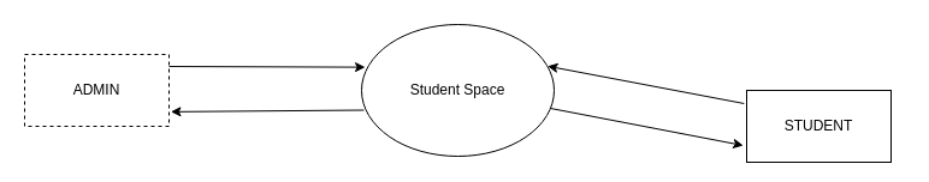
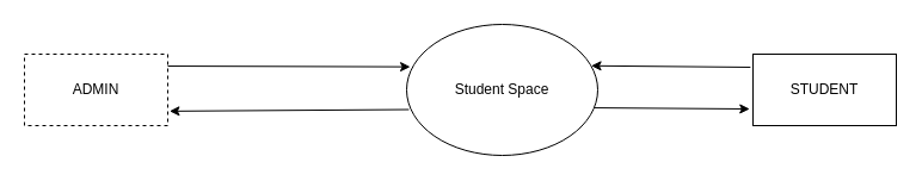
  <mxCell id="0" />
  <mxCell id="1" parent="0" />
  <mxCell id="2" value="ADMIN" style="rounded=0;whiteSpace=wrap;html=1;dashed=1;" vertex="1" parent="1"><mxGeometry x="20" y="45" width="120" height="60" as="geometry" /></mxCell>
- <mxCell id="3" value="Student Space" style="ellipse;whiteSpace=wrap;html=1;" vertex="1" parent="1"><mxGeometry x="300" y="20" width="160" height="110" as="geometry" /></mxCell>
- <mxCell id="4" value="STUDENT" style="rounded=0;whiteSpace=wrap;html=1;" vertex="1" parent="1"><mxGeometry x="620" y="75" width="120" height="60" as="geometry" /></mxCell>
+ <mxCell id="3" value="Student Space" style="ellipse;whiteSpace=wrap;html=1;" vertex="1" parent="1"><mxGeometry x="340" y="20" width="160" height="110" as="geometry" /></mxCell>
+ <mxCell id="4" value="STUDENT" style="rounded=0;whiteSpace=wrap;html=1;" vertex="1" parent="1"><mxGeometry x="630" y="45" width="120" height="60" as="geometry" /></mxCell>
  <mxCell id="5" value="" style="endArrow=classic;html=1;rounded=0;entryX=1.012;entryY=0.798;entryDx=0;entryDy=0;entryPerimeter=0;exitX=0.012;exitY=0.65;exitDx=0;exitDy=0;exitPerimeter=0;" edge="1" parent="1" source="3" target="2"><mxGeometry width="50" height="50" relative="1" as="geometry"><mxPoint x="240" y="145" as="sourcePoint" /><mxPoint x="290" y="95" as="targetPoint" /></mxGeometry></mxCell>
  <mxCell id="6" value="" style="endArrow=classic;html=1;rounded=0;exitX=1;exitY=0.167;exitDx=0;exitDy=0;exitPerimeter=0;entryX=0.019;entryY=0.324;entryDx=0;entryDy=0;entryPerimeter=0;" edge="1" parent="1" source="2" target="3"><mxGeometry width="50" height="50" relative="1" as="geometry"><mxPoint x="230" y="105" as="sourcePoint" /><mxPoint x="280" y="55" as="targetPoint" /></mxGeometry></mxCell>
  <mxCell id="7" value="" style="endArrow=classic;html=1;rounded=0;entryX=0.966;entryY=0.316;entryDx=0;entryDy=0;entryPerimeter=0;exitX=-0.018;exitY=0.183;exitDx=0;exitDy=0;exitPerimeter=0;" edge="1" parent="1" source="4" target="3"><mxGeometry width="50" height="50" relative="1" as="geometry"><mxPoint x="610.48" y="74.31" as="sourcePoint" /><mxPoint x="450" y="75.69" as="targetPoint" /></mxGeometry></mxCell>
  <mxCell id="8" value="" style="endArrow=classic;html=1;rounded=0;exitX=0.983;exitY=0.637;exitDx=0;exitDy=0;exitPerimeter=0;entryX=-0.023;entryY=0.767;entryDx=0;entryDy=0;entryPerimeter=0;" edge="1" parent="1" source="3" target="4"><mxGeometry width="50" height="50" relative="1" as="geometry"><mxPoint x="460" y="95" as="sourcePoint" /><mxPoint x="623.04" y="95.62" as="targetPoint" /></mxGeometry></mxCell>
